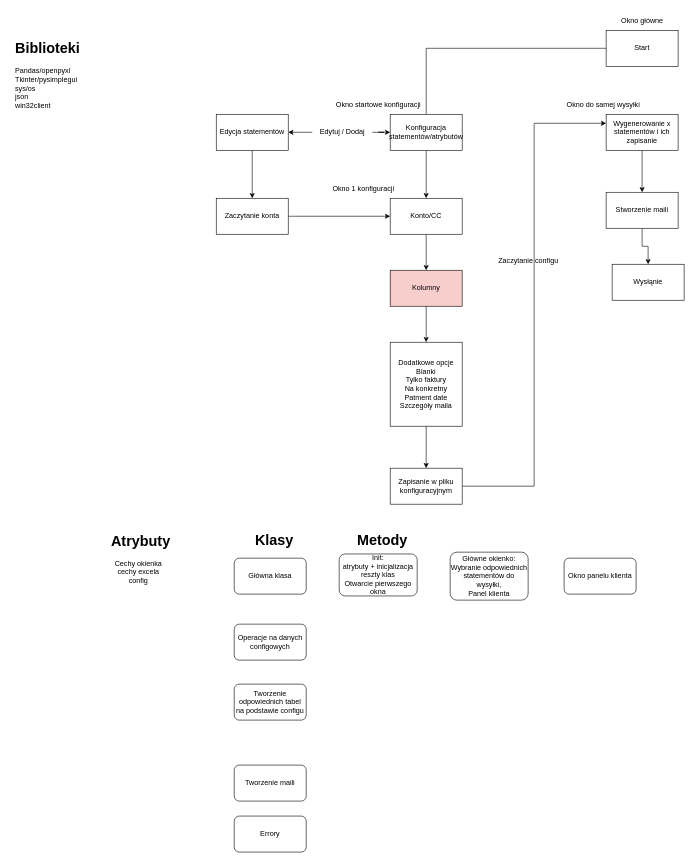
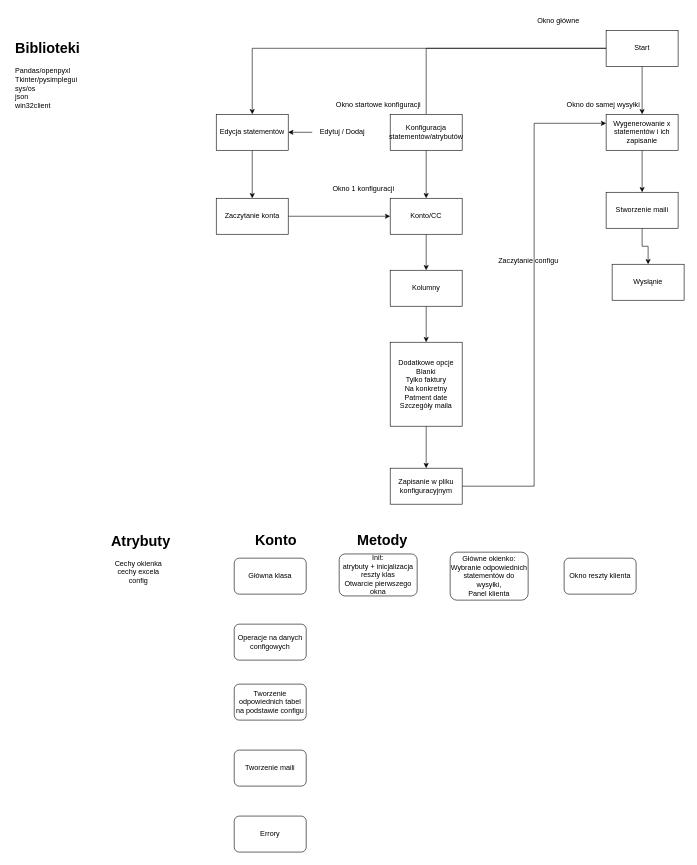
  <mxCell id="0" />
  <mxCell id="1" parent="0" />
+ <mxCell id="2" style="edgeStyle=orthogonalEdgeStyle;rounded=0;orthogonalLoop=1;jettySize=auto;html=1;entryX=0.5;entryY=0;entryDx=0;entryDy=0;" parent="1" source="5" target="7" edge="1"><mxGeometry relative="1" as="geometry" /></mxCell>
  <mxCell id="3" style="edgeStyle=orthogonalEdgeStyle;rounded=0;orthogonalLoop=1;jettySize=auto;html=1;endArrow=none;" parent="1" source="5" target="9" edge="1"><mxGeometry relative="1" as="geometry" /></mxCell>
+ <mxCell id="4" style="edgeStyle=orthogonalEdgeStyle;rounded=0;orthogonalLoop=1;jettySize=auto;html=1;entryX=0.5;entryY=0;entryDx=0;entryDy=0;" parent="1" source="5" target="27" edge="1"><mxGeometry relative="1" as="geometry"><mxPoint x="540" y="200" as="targetPoint" /></mxGeometry></mxCell>
  <mxCell id="5" value="Start" style="rounded=0;whiteSpace=wrap;html=1;" parent="1" vertex="1"><mxGeometry x="1010" y="50" width="120" height="60" as="geometry" /></mxCell>
  <mxCell id="6" style="edgeStyle=orthogonalEdgeStyle;rounded=0;orthogonalLoop=1;jettySize=auto;html=1;" parent="1" source="7" target="24" edge="1"><mxGeometry relative="1" as="geometry" /></mxCell>
  <mxCell id="7" value="Wygenerowanie x statementów i ich zapisanie" style="whiteSpace=wrap;html=1;" parent="1" vertex="1"><mxGeometry x="1010" y="190" width="120" height="60" as="geometry" /></mxCell>
  <mxCell id="8" style="edgeStyle=orthogonalEdgeStyle;rounded=0;orthogonalLoop=1;jettySize=auto;html=1;" parent="1" source="9" target="11" edge="1"><mxGeometry relative="1" as="geometry" /></mxCell>
  <mxCell id="9" value="Konfiguracja statementów/atrybutów" style="rounded=0;whiteSpace=wrap;html=1;" parent="1" vertex="1"><mxGeometry x="650" y="190" width="120" height="60" as="geometry" /></mxCell>
  <mxCell id="10" style="edgeStyle=orthogonalEdgeStyle;rounded=0;orthogonalLoop=1;jettySize=auto;html=1;" parent="1" source="11" target="13" edge="1"><mxGeometry relative="1" as="geometry" /></mxCell>
  <mxCell id="11" value="Konto/CC" style="rounded=0;whiteSpace=wrap;html=1;" parent="1" vertex="1"><mxGeometry x="650" y="330" width="120" height="60" as="geometry" /></mxCell>
  <mxCell id="12" style="edgeStyle=orthogonalEdgeStyle;rounded=0;orthogonalLoop=1;jettySize=auto;html=1;entryX=0.5;entryY=0;entryDx=0;entryDy=0;" parent="1" source="13" target="15" edge="1"><mxGeometry relative="1" as="geometry" /></mxCell>
- <mxCell id="13" value="Kolumny" style="rounded=0;whiteSpace=wrap;html=1;fillColor=#f8cecc;" parent="1" vertex="1"><mxGeometry x="650" y="450" width="120" height="60" as="geometry" /></mxCell>
+ <mxCell id="13" value="Kolumny" style="rounded=0;whiteSpace=wrap;html=1;" parent="1" vertex="1"><mxGeometry x="650" y="450" width="120" height="60" as="geometry" /></mxCell>
  <mxCell id="14" style="edgeStyle=orthogonalEdgeStyle;rounded=0;orthogonalLoop=1;jettySize=auto;html=1;entryX=0.5;entryY=0;entryDx=0;entryDy=0;" parent="1" source="15" target="20" edge="1"><mxGeometry relative="1" as="geometry" /></mxCell>
  <mxCell id="15" value="Dodatkowe opcje&lt;br&gt;Blanki&lt;br&gt;Tylko faktury&lt;br&gt;Na konkretny Patment date&lt;br&gt;Szczegóły maila" style="rounded=0;whiteSpace=wrap;html=1;" parent="1" vertex="1"><mxGeometry x="650" y="570" width="120" height="140" as="geometry" /></mxCell>
- <mxCell id="16" value="Okno główne" style="text;html=1;align=center;verticalAlign=middle;resizable=0;points=[];autosize=1;strokeColor=none;fillColor=none;" parent="1" vertex="1"><mxGeometry x="1025" y="20" width="90" height="30" as="geometry" /></mxCell>
+ <mxCell id="16" value="Okno główne" style="text;html=1;align=center;verticalAlign=middle;resizable=0;points=[];autosize=1;strokeColor=none;fillColor=none;" parent="1" vertex="1"><mxGeometry x="885" y="20" width="90" height="30" as="geometry" /></mxCell>
  <mxCell id="17" value="Okno do samej wysyłki" style="text;html=1;align=center;verticalAlign=middle;resizable=0;points=[];autosize=1;strokeColor=none;fillColor=none;" parent="1" vertex="1"><mxGeometry x="930" y="160" width="150" height="30" as="geometry" /></mxCell>
  <mxCell id="18" value="Okno startowe konfiguracji" style="text;html=1;align=center;verticalAlign=middle;resizable=0;points=[];autosize=1;strokeColor=none;fillColor=none;" parent="1" vertex="1"><mxGeometry x="550" y="160" width="160" height="30" as="geometry" /></mxCell>
  <mxCell id="19" style="edgeStyle=orthogonalEdgeStyle;rounded=0;orthogonalLoop=1;jettySize=auto;html=1;entryX=0;entryY=0.25;entryDx=0;entryDy=0;" parent="1" source="20" target="7" edge="1"><mxGeometry relative="1" as="geometry" /></mxCell>
  <mxCell id="20" value="Zapisanie w pliku konfiguracyjnym" style="whiteSpace=wrap;html=1;" parent="1" vertex="1"><mxGeometry x="650" y="780" width="120" height="60" as="geometry" /></mxCell>
  <mxCell id="21" value="Okno 1 konfiguracji" style="text;html=1;align=center;verticalAlign=middle;resizable=0;points=[];autosize=1;strokeColor=none;fillColor=none;" parent="1" vertex="1"><mxGeometry x="540" y="300" width="130" height="30" as="geometry" /></mxCell>
  <mxCell id="22" value="Zaczytanie configu&lt;br&gt;" style="text;html=1;align=center;verticalAlign=middle;resizable=0;points=[];autosize=1;strokeColor=none;fillColor=none;" parent="1" vertex="1"><mxGeometry x="820" y="420" width="120" height="30" as="geometry" /></mxCell>
  <mxCell id="23" style="edgeStyle=orthogonalEdgeStyle;rounded=0;orthogonalLoop=1;jettySize=auto;html=1;entryX=0.5;entryY=0;entryDx=0;entryDy=0;" parent="1" source="24" target="25" edge="1"><mxGeometry relative="1" as="geometry" /></mxCell>
  <mxCell id="24" value="Stworzenie maili" style="whiteSpace=wrap;html=1;" parent="1" vertex="1"><mxGeometry x="1010" y="320" width="120" height="60" as="geometry" /></mxCell>
  <mxCell id="25" value="Wysłąnie" style="whiteSpace=wrap;html=1;" parent="1" vertex="1"><mxGeometry x="1020" y="440" width="120" height="60" as="geometry" /></mxCell>
  <mxCell id="26" style="edgeStyle=orthogonalEdgeStyle;rounded=0;orthogonalLoop=1;jettySize=auto;html=1;" parent="1" source="27" target="38" edge="1"><mxGeometry relative="1" as="geometry" /></mxCell>
  <mxCell id="27" value="Edycja statementów" style="rounded=0;whiteSpace=wrap;html=1;" parent="1" vertex="1"><mxGeometry x="360" y="190" width="120" height="60" as="geometry" /></mxCell>
- <mxCell id="28" value="&lt;h1&gt;Klasy&lt;/h1&gt;" style="text;html=1;strokeColor=none;fillColor=none;spacing=5;spacingTop=-20;whiteSpace=wrap;overflow=hidden;rounded=0;" parent="1" vertex="1"><mxGeometry x="420" y="880" width="80" height="40" as="geometry" /></mxCell>
+ <mxCell id="28" value="&lt;h1&gt;Konto&lt;/h1&gt;" style="text;html=1;strokeColor=none;fillColor=none;spacing=5;spacingTop=-20;whiteSpace=wrap;overflow=hidden;rounded=0;" parent="1" vertex="1"><mxGeometry x="420" y="880" width="80" height="40" as="geometry" /></mxCell>
  <mxCell id="29" value="Główna klasa" style="rounded=1;whiteSpace=wrap;html=1;arcSize=14;" parent="1" vertex="1"><mxGeometry x="390" y="930" width="120" height="60" as="geometry" /></mxCell>
  <mxCell id="30" value="&lt;h1&gt;Biblioteki&lt;/h1&gt;&lt;div&gt;Pandas/openpyxl&lt;/div&gt;&lt;div&gt;Tkinter/pysimplegui&lt;/div&gt;&lt;div&gt;sys/os&lt;/div&gt;&lt;div&gt;json&lt;/div&gt;&lt;div&gt;win32client&lt;/div&gt;" style="text;html=1;strokeColor=none;fillColor=none;spacing=5;spacingTop=-20;whiteSpace=wrap;overflow=hidden;rounded=0;" parent="1" vertex="1"><mxGeometry x="20" y="60" width="190" height="120" as="geometry" /></mxCell>
  <mxCell id="31" value="&lt;h1&gt;Metody&lt;/h1&gt;" style="text;html=1;strokeColor=none;fillColor=none;spacing=5;spacingTop=-20;whiteSpace=wrap;overflow=hidden;rounded=0;" parent="1" vertex="1"><mxGeometry x="590" y="880" width="100" height="40" as="geometry" /></mxCell>
  <mxCell id="32" value="&lt;h1&gt;Atrybuty&lt;/h1&gt;" style="text;html=1;strokeColor=none;fillColor=none;spacing=5;spacingTop=-20;whiteSpace=wrap;overflow=hidden;rounded=0;" parent="1" vertex="1"><mxGeometry x="180" y="883" width="160" height="40" as="geometry" /></mxCell>
  <mxCell id="33" value="Cechy okienka&lt;br&gt;cechy excela&lt;br&gt;config&lt;br&gt;" style="text;html=1;align=center;verticalAlign=middle;resizable=0;points=[];autosize=1;strokeColor=none;fillColor=none;" parent="1" vertex="1"><mxGeometry x="180" y="923" width="100" height="60" as="geometry" /></mxCell>
- <mxCell id="34" style="edgeStyle=orthogonalEdgeStyle;rounded=0;orthogonalLoop=1;jettySize=auto;html=1;entryX=0;entryY=0.5;entryDx=0;entryDy=0;" parent="1" source="36" target="9" edge="1"><mxGeometry relative="1" as="geometry" /></mxCell>
  <mxCell id="35" style="edgeStyle=orthogonalEdgeStyle;rounded=0;orthogonalLoop=1;jettySize=auto;html=1;" parent="1" source="36" target="27" edge="1"><mxGeometry relative="1" as="geometry" /></mxCell>
  <mxCell id="36" value="Edytuj / Dodaj" style="text;html=1;align=center;verticalAlign=middle;resizable=0;points=[];autosize=1;strokeColor=none;fillColor=none;" parent="1" vertex="1"><mxGeometry x="520" y="205" width="100" height="30" as="geometry" /></mxCell>
  <mxCell id="37" style="edgeStyle=orthogonalEdgeStyle;rounded=0;orthogonalLoop=1;jettySize=auto;html=1;entryX=0;entryY=0.5;entryDx=0;entryDy=0;" parent="1" source="38" target="11" edge="1"><mxGeometry relative="1" as="geometry" /></mxCell>
  <mxCell id="38" value="Zaczytanie konta&lt;br&gt;" style="rounded=0;whiteSpace=wrap;html=1;" parent="1" vertex="1"><mxGeometry x="360" y="330" width="120" height="60" as="geometry" /></mxCell>
  <mxCell id="39" value="Operacje na danych configowych" style="rounded=1;whiteSpace=wrap;html=1;arcSize=14;" vertex="1" parent="1"><mxGeometry x="390" y="1040" width="120" height="60" as="geometry" /></mxCell>
  <mxCell id="40" value="Tworzenie odpowiednich tabel na podstawie configu" style="rounded=1;whiteSpace=wrap;html=1;arcSize=14;" vertex="1" parent="1"><mxGeometry x="390" y="1140" width="120" height="60" as="geometry" /></mxCell>
- <mxCell id="41" value="Tworzenie maili" style="rounded=1;whiteSpace=wrap;html=1;arcSize=14;" vertex="1" parent="1"><mxGeometry x="390" y="1275" width="120" height="60" as="geometry" /></mxCell>
+ <mxCell id="41" value="Tworzenie maili" style="rounded=1;whiteSpace=wrap;html=1;arcSize=14;" vertex="1" parent="1"><mxGeometry x="390" y="1250" width="120" height="60" as="geometry" /></mxCell>
  <mxCell id="42" value="Init:&lt;br&gt;atrybuty + inicjalizacja reszty klas&lt;br&gt;Otwarcie pierwszego okna" style="rounded=1;whiteSpace=wrap;html=1;arcSize=14;" vertex="1" parent="1"><mxGeometry x="565" y="923" width="130" height="70" as="geometry" /></mxCell>
  <mxCell id="43" value="Errory" style="rounded=1;whiteSpace=wrap;html=1;arcSize=14;" vertex="1" parent="1"><mxGeometry x="390" y="1360" width="120" height="60" as="geometry" /></mxCell>
  <mxCell id="44" value="Główne okienko:&lt;br&gt;Wybranie odpowiednich statementów do wysyłki,&lt;br&gt;Panel klienta" style="rounded=1;whiteSpace=wrap;html=1;arcSize=14;" vertex="1" parent="1"><mxGeometry x="750" y="920" width="130" height="80" as="geometry" /></mxCell>
- <mxCell id="45" value="Okno panelu klienta" style="rounded=1;whiteSpace=wrap;html=1;arcSize=14;" vertex="1" parent="1"><mxGeometry x="940" y="930" width="120" height="60" as="geometry" /></mxCell>
+ <mxCell id="45" value="Okno reszty klienta" style="rounded=1;whiteSpace=wrap;html=1;arcSize=14;" vertex="1" parent="1"><mxGeometry x="940" y="930" width="120" height="60" as="geometry" /></mxCell>
